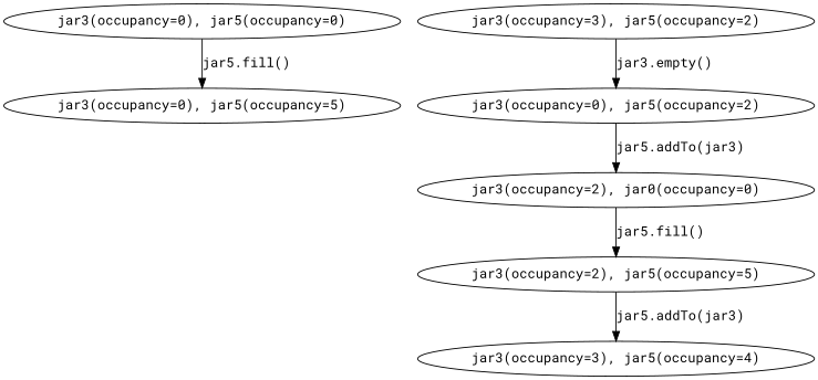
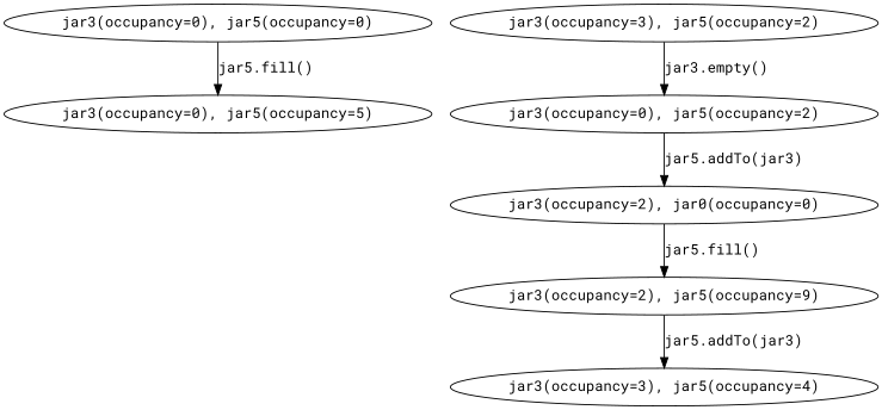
  digraph {
    fontname="Roboto Mono"
    node [fontname="Roboto Mono"]
    edge [fontname="Roboto Mono"]
    n1 [label="jar3(occupancy=0), jar5(occupancy=0)"]
    n2 [label="jar3(occupancy=0), jar5(occupancy=5)"]
    n3 [label="jar3(occupancy=3), jar5(occupancy=2)"]
    n4 [label="jar3(occupancy=0), jar5(occupancy=2)"]
    n5 [label="jar3(occupancy=2), jar0(occupancy=0)"]
-   n6 [label="jar3(occupancy=2), jar5(occupancy=5)"]
+   n6 [label="jar3(occupancy=2), jar5(occupancy=9)"]
    n7 [label="jar3(occupancy=3), jar5(occupancy=4)"]
    n1 -> n2 [label="jar5.fill()"]
    n3 -> n4 [label="jar3.empty()"]
    n4 -> n5 [label="jar5.addTo(jar3)"]
    n5 -> n6 [label="jar5.fill()"]
    n6 -> n7 [label="jar5.addTo(jar3)"]
  }
